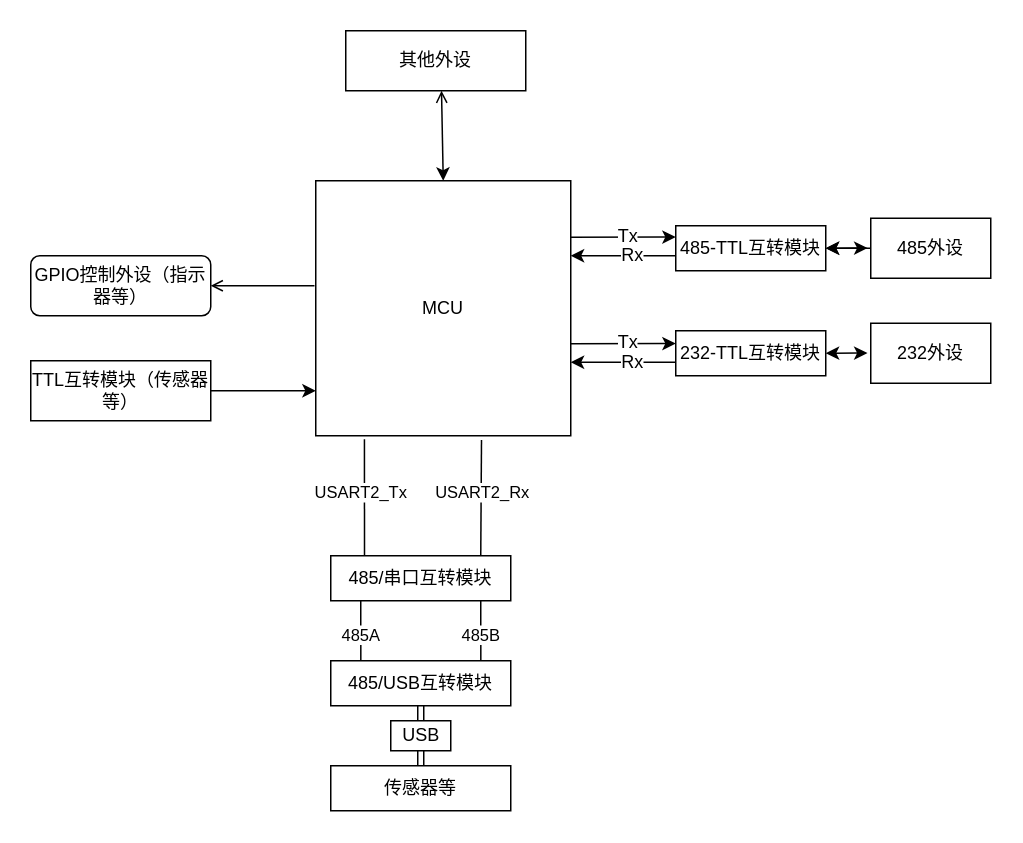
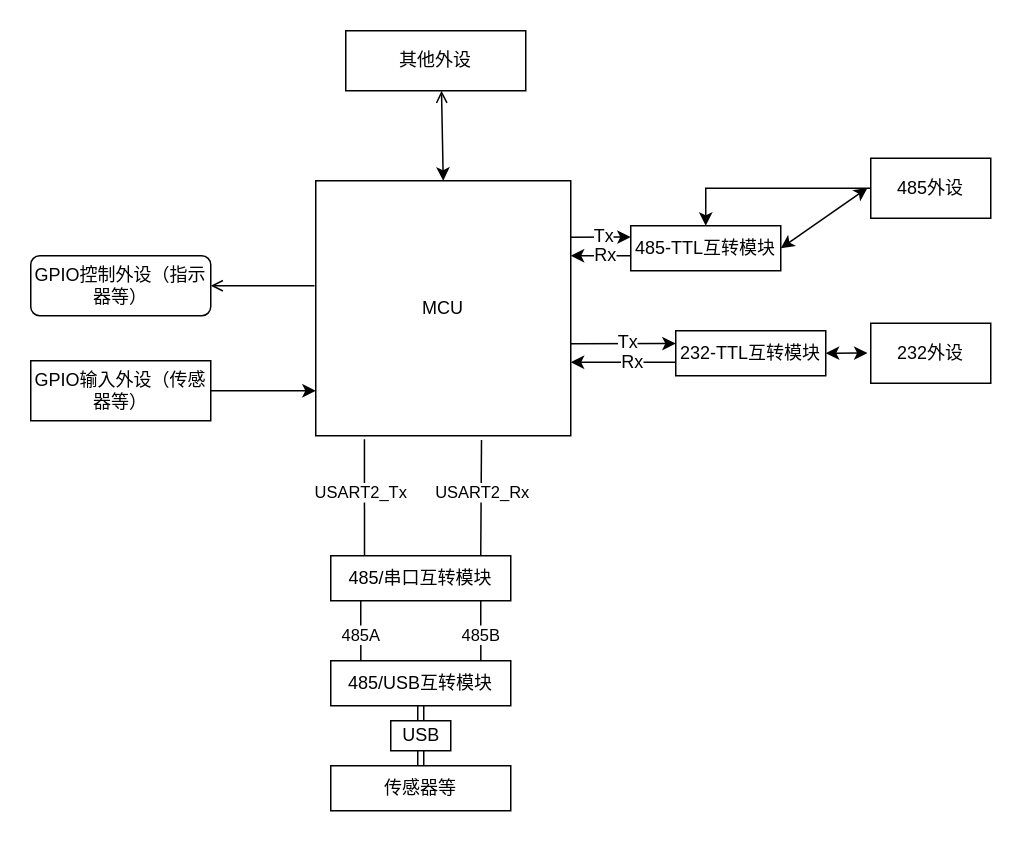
  <mxCell id="0" />
  <mxCell id="1" parent="0" />
  <mxCell id="2" value="MCU" style="whiteSpace=wrap;html=1;aspect=fixed;strokeColor=#000000;" parent="1" vertex="1"><mxGeometry x="210" y="120" width="170" height="170" as="geometry" /></mxCell>
  <mxCell id="3" value="" style="endArrow=none;html=1;strokeColor=#000000;exitX=0.191;exitY=1.014;exitDx=0;exitDy=0;exitPerimeter=0;" parent="1" source="2" edge="1"><mxGeometry width="50" height="50" relative="1" as="geometry"><mxPoint x="242.5" y="300" as="sourcePoint" /><mxPoint x="242.5" y="370" as="targetPoint" /></mxGeometry></mxCell>
  <mxCell id="4" value="USART2_Tx" style="edgeLabel;html=1;align=center;verticalAlign=middle;resizable=0;points=[];strokeColor=#000000;" parent="3" vertex="1" connectable="0"><mxGeometry x="0.325" y="-1" relative="1" as="geometry"><mxPoint x="-1.5" y="-16.21" as="offset" /></mxGeometry></mxCell>
  <mxCell id="5" value="" style="endArrow=none;html=1;strokeColor=#000000;exitX=0.65;exitY=1.017;exitDx=0;exitDy=0;exitPerimeter=0;" parent="1" source="2" edge="1"><mxGeometry width="50" height="50" relative="1" as="geometry"><mxPoint x="320" y="300" as="sourcePoint" /><mxPoint x="320" y="370" as="targetPoint" /><Array as="points" /></mxGeometry></mxCell>
  <mxCell id="6" value="USART2_Rx" style="edgeLabel;html=1;align=center;verticalAlign=middle;resizable=0;points=[];strokeColor=#000000;" parent="5" vertex="1" connectable="0"><mxGeometry x="0.325" y="-1" relative="1" as="geometry"><mxPoint x="1" y="-16.21" as="offset" /></mxGeometry></mxCell>
  <mxCell id="7" value="485/串口互转模块" style="rounded=0;whiteSpace=wrap;html=1;strokeColor=#000000;" parent="1" vertex="1"><mxGeometry x="220" y="370" width="120" height="30" as="geometry" /></mxCell>
  <mxCell id="8" value="485/USB互转模块" style="rounded=0;whiteSpace=wrap;html=1;strokeColor=#000000;" parent="1" vertex="1"><mxGeometry x="220" y="440" width="120" height="30" as="geometry" /></mxCell>
  <mxCell id="9" value="" style="endArrow=none;html=1;exitX=0.167;exitY=0;exitDx=0;exitDy=0;exitPerimeter=0;strokeColor=#000000;" parent="1" source="8" edge="1"><mxGeometry width="50" height="50" relative="1" as="geometry"><mxPoint x="190" y="450" as="sourcePoint" /><mxPoint x="240" y="400" as="targetPoint" /></mxGeometry></mxCell>
  <mxCell id="10" value="485A" style="edgeLabel;html=1;align=center;verticalAlign=middle;resizable=0;points=[];strokeColor=#000000;" parent="9" vertex="1" connectable="0"><mxGeometry x="0.563" y="-3" relative="1" as="geometry"><mxPoint x="-3.01" y="13.45" as="offset" /></mxGeometry></mxCell>
  <mxCell id="11" value="" style="endArrow=none;html=1;exitX=0.167;exitY=0;exitDx=0;exitDy=0;exitPerimeter=0;strokeColor=#000000;" parent="1" edge="1"><mxGeometry width="50" height="50" relative="1" as="geometry"><mxPoint x="320.04" y="440" as="sourcePoint" /><mxPoint x="320" y="400" as="targetPoint" /></mxGeometry></mxCell>
  <mxCell id="12" value="485B" style="edgeLabel;html=1;align=center;verticalAlign=middle;resizable=0;points=[];strokeColor=#000000;" parent="11" vertex="1" connectable="0"><mxGeometry x="0.563" y="-3" relative="1" as="geometry"><mxPoint x="-3.01" y="13.45" as="offset" /></mxGeometry></mxCell>
  <mxCell id="13" value="传感器等" style="rounded=0;whiteSpace=wrap;html=1;strokeColor=#000000;" parent="1" vertex="1"><mxGeometry x="220" y="510" width="120" height="30" as="geometry" /></mxCell>
  <mxCell id="14" value="" style="shape=link;html=1;entryX=0.5;entryY=0;entryDx=0;entryDy=0;exitX=0.5;exitY=1;exitDx=0;exitDy=0;strokeColor=#000000;" parent="1" source="15" target="13" edge="1"><mxGeometry width="100" relative="1" as="geometry"><mxPoint x="290" y="480" as="sourcePoint" /><mxPoint x="390" y="480" as="targetPoint" /></mxGeometry></mxCell>
  <mxCell id="15" value="USB" style="text;html=1;align=center;verticalAlign=middle;resizable=0;points=[];autosize=1;strokeColor=#000000;" parent="1" vertex="1"><mxGeometry x="260" y="480" width="40" height="20" as="geometry" /></mxCell>
  <mxCell id="16" value="" style="shape=link;html=1;entryX=0.5;entryY=0;entryDx=0;entryDy=0;exitX=0.5;exitY=1;exitDx=0;exitDy=0;strokeColor=#000000;" parent="1" source="8" target="15" edge="1"><mxGeometry width="100" relative="1" as="geometry"><mxPoint x="280" y="470" as="sourcePoint" /><mxPoint x="280" y="510" as="targetPoint" /></mxGeometry></mxCell>
- <mxCell id="17" value="485-TTL互转模块" style="rounded=0;whiteSpace=wrap;html=1;" parent="1" vertex="1"><mxGeometry x="450" y="150" width="100" height="30" as="geometry" /></mxCell>
+ <mxCell id="17" value="485-TTL互转模块" style="rounded=0;whiteSpace=wrap;html=1;" parent="1" vertex="1"><mxGeometry x="420" y="150" width="100" height="30" as="geometry" /></mxCell>
  <mxCell id="18" value="232-TTL互转模块" style="rounded=0;whiteSpace=wrap;html=1;" parent="1" vertex="1"><mxGeometry x="450" y="220" width="100" height="30" as="geometry" /></mxCell>
  <mxCell id="19" value="" style="endArrow=classic;html=1;entryX=0;entryY=0.25;entryDx=0;entryDy=0;exitX=0.999;exitY=0.222;exitDx=0;exitDy=0;exitPerimeter=0;" parent="1" source="2" target="17" edge="1"><mxGeometry width="50" height="50" relative="1" as="geometry"><mxPoint x="383" y="158" as="sourcePoint" /><mxPoint x="430" y="80" as="targetPoint" /></mxGeometry></mxCell>
  <mxCell id="20" value="Tx" style="text;html=1;resizable=0;points=[];align=center;verticalAlign=middle;labelBackgroundColor=#ffffff;" parent="19" vertex="1" connectable="0"><mxGeometry x="0.072" y="1" relative="1" as="geometry"><mxPoint as="offset" /></mxGeometry></mxCell>
  <mxCell id="21" value="" style="endArrow=classic;html=1;entryX=1;entryY=0.294;entryDx=0;entryDy=0;entryPerimeter=0;exitX=0;exitY=0.665;exitDx=0;exitDy=0;exitPerimeter=0;" parent="1" source="17" target="2" edge="1"><mxGeometry width="50" height="50" relative="1" as="geometry"><mxPoint x="390" y="220" as="sourcePoint" /><mxPoint x="440" y="170" as="targetPoint" /></mxGeometry></mxCell>
  <mxCell id="22" value="Rx" style="text;html=1;resizable=0;points=[];align=center;verticalAlign=middle;labelBackgroundColor=#ffffff;" parent="21" vertex="1" connectable="0"><mxGeometry x="-0.189" relative="1" as="geometry"><mxPoint x="-1.5" as="offset" /></mxGeometry></mxCell>
  <mxCell id="23" value="" style="edgeStyle=orthogonalEdgeStyle;rounded=0;orthogonalLoop=1;jettySize=auto;html=1;" parent="1" source="24" target="17" edge="1"><mxGeometry relative="1" as="geometry" /></mxCell>
- <mxCell id="24" value="485外设" style="rounded=0;whiteSpace=wrap;html=1;" parent="1" vertex="1"><mxGeometry x="580" y="145" width="80" height="40" as="geometry" /></mxCell>
+ <mxCell id="24" value="485外设" style="rounded=0;whiteSpace=wrap;html=1;" parent="1" vertex="1"><mxGeometry x="580" y="105" width="80" height="40" as="geometry" /></mxCell>
  <mxCell id="25" value="232外设" style="rounded=0;whiteSpace=wrap;html=1;" parent="1" vertex="1"><mxGeometry x="580" y="215" width="80" height="40" as="geometry" /></mxCell>
  <mxCell id="26" value="" style="endArrow=classic;html=1;entryX=0;entryY=0.25;entryDx=0;entryDy=0;exitX=0.999;exitY=0.222;exitDx=0;exitDy=0;exitPerimeter=0;" parent="1" edge="1"><mxGeometry width="50" height="50" relative="1" as="geometry"><mxPoint x="379.83" y="228.74" as="sourcePoint" /><mxPoint x="450" y="228.5" as="targetPoint" /></mxGeometry></mxCell>
  <mxCell id="27" value="Tx" style="text;html=1;resizable=0;points=[];align=center;verticalAlign=middle;labelBackgroundColor=#ffffff;" parent="26" vertex="1" connectable="0"><mxGeometry x="0.072" y="1" relative="1" as="geometry"><mxPoint as="offset" /></mxGeometry></mxCell>
  <mxCell id="28" value="" style="endArrow=classic;html=1;entryX=1;entryY=0.294;entryDx=0;entryDy=0;entryPerimeter=0;exitX=0;exitY=0.665;exitDx=0;exitDy=0;exitPerimeter=0;" parent="1" edge="1"><mxGeometry width="50" height="50" relative="1" as="geometry"><mxPoint x="450" y="240.95" as="sourcePoint" /><mxPoint x="380" y="240.98" as="targetPoint" /><Array as="points"><mxPoint x="420" y="241" /></Array></mxGeometry></mxCell>
  <mxCell id="29" value="Rx" style="text;html=1;resizable=0;points=[];align=center;verticalAlign=middle;labelBackgroundColor=#ffffff;" parent="28" vertex="1" connectable="0"><mxGeometry x="-0.189" relative="1" as="geometry"><mxPoint x="-1.5" as="offset" /></mxGeometry></mxCell>
  <mxCell id="30" value="" style="endArrow=classic;startArrow=classic;html=1;exitX=1;exitY=0.5;exitDx=0;exitDy=0;entryX=-0.027;entryY=0.495;entryDx=0;entryDy=0;entryPerimeter=0;" parent="1" source="17" target="24" edge="1"><mxGeometry width="50" height="50" relative="1" as="geometry"><mxPoint x="530" y="120" as="sourcePoint" /><mxPoint x="580" y="70" as="targetPoint" /></mxGeometry></mxCell>
  <mxCell id="31" value="" style="endArrow=classic;startArrow=classic;html=1;exitX=1;exitY=0.5;exitDx=0;exitDy=0;entryX=-0.027;entryY=0.495;entryDx=0;entryDy=0;entryPerimeter=0;" parent="1" edge="1"><mxGeometry width="50" height="50" relative="1" as="geometry"><mxPoint x="550" y="235" as="sourcePoint" /><mxPoint x="577.84" y="234.8" as="targetPoint" /></mxGeometry></mxCell>
  <mxCell id="32" value="" style="endArrow=classic;html=1;" parent="1" edge="1"><mxGeometry width="50" height="50" relative="1" as="geometry"><mxPoint x="140" y="260" as="sourcePoint" /><mxPoint x="210" y="260" as="targetPoint" /></mxGeometry></mxCell>
- <mxCell id="33" value="TTL互转模块（传感器等）" style="rounded=0;whiteSpace=wrap;html=1;" parent="1" vertex="1"><mxGeometry x="20" y="240" width="120" height="40" as="geometry" /></mxCell>
+ <mxCell id="33" value="GPIO输入外设（传感器等）" style="rounded=0;whiteSpace=wrap;html=1;" parent="1" vertex="1"><mxGeometry x="20" y="240" width="120" height="40" as="geometry" /></mxCell>
  <mxCell id="34" value="GPIO控制外设（指示器等）" style="whiteSpace=wrap;html=1;rounded=1;" parent="1" vertex="1"><mxGeometry x="20" y="170" width="120" height="40" as="geometry" /></mxCell>
  <mxCell id="35" value="" style="endArrow=open;html=1;entryX=1;entryY=0.5;entryDx=0;entryDy=0;exitX=-0.005;exitY=0.412;exitDx=0;exitDy=0;exitPerimeter=0;" parent="1" source="2" target="34" edge="1"><mxGeometry width="50" height="50" relative="1" as="geometry"><mxPoint x="60" y="130" as="sourcePoint" /><mxPoint x="110" y="80" as="targetPoint" /></mxGeometry></mxCell>
  <mxCell id="36" value="其他外设" style="rounded=0;whiteSpace=wrap;html=1;" parent="1" vertex="1"><mxGeometry x="230" y="20" width="120" height="40" as="geometry" /></mxCell>
  <mxCell id="37" value="" style="endArrow=open;startArrow=classic;html=1;entryX=0.532;entryY=1;entryDx=0;entryDy=0;entryPerimeter=0;exitX=0.5;exitY=0;exitDx=0;exitDy=0;" parent="1" source="2" target="36" edge="1"><mxGeometry width="50" height="50" relative="1" as="geometry"><mxPoint x="260" y="110" as="sourcePoint" /><mxPoint x="310" y="60" as="targetPoint" /></mxGeometry></mxCell>
